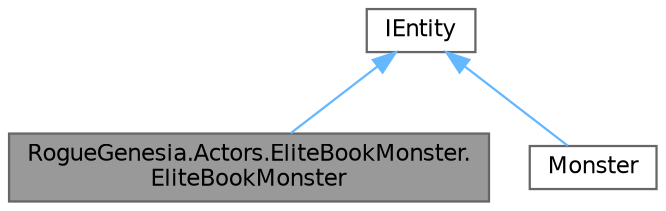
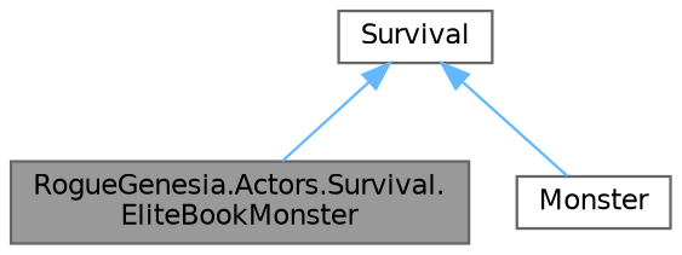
  digraph {
    node [color=gray40 fillcolor=white fontname=Helvetica fontsize=10 shape=box style=filled]
    edge [color=steelblue1 dir=back fontname=Helvetica fontsize=10 labelfontname=Helvetica labelfontsize=10 style=solid]
-   n1 [fillcolor=grey60 fontcolor=black height=0.2 label="RogueGenesia.Actors.EliteBookMonster.\lEliteBookMonster" width=0.4]
+   n1 [fillcolor=grey60 fontcolor=black height=0.2 label="RogueGenesia.Actors.Survival.\lEliteBookMonster" width=0.4]
    n2 [height=0.2 label=Monster width=0.4]
-   n3 [height=0.2 label=IEntity width=0.4]
+   n3 [height=0.2 label=Survival width=0.4]
    n3 -> n1
    n3 -> n2
  }
